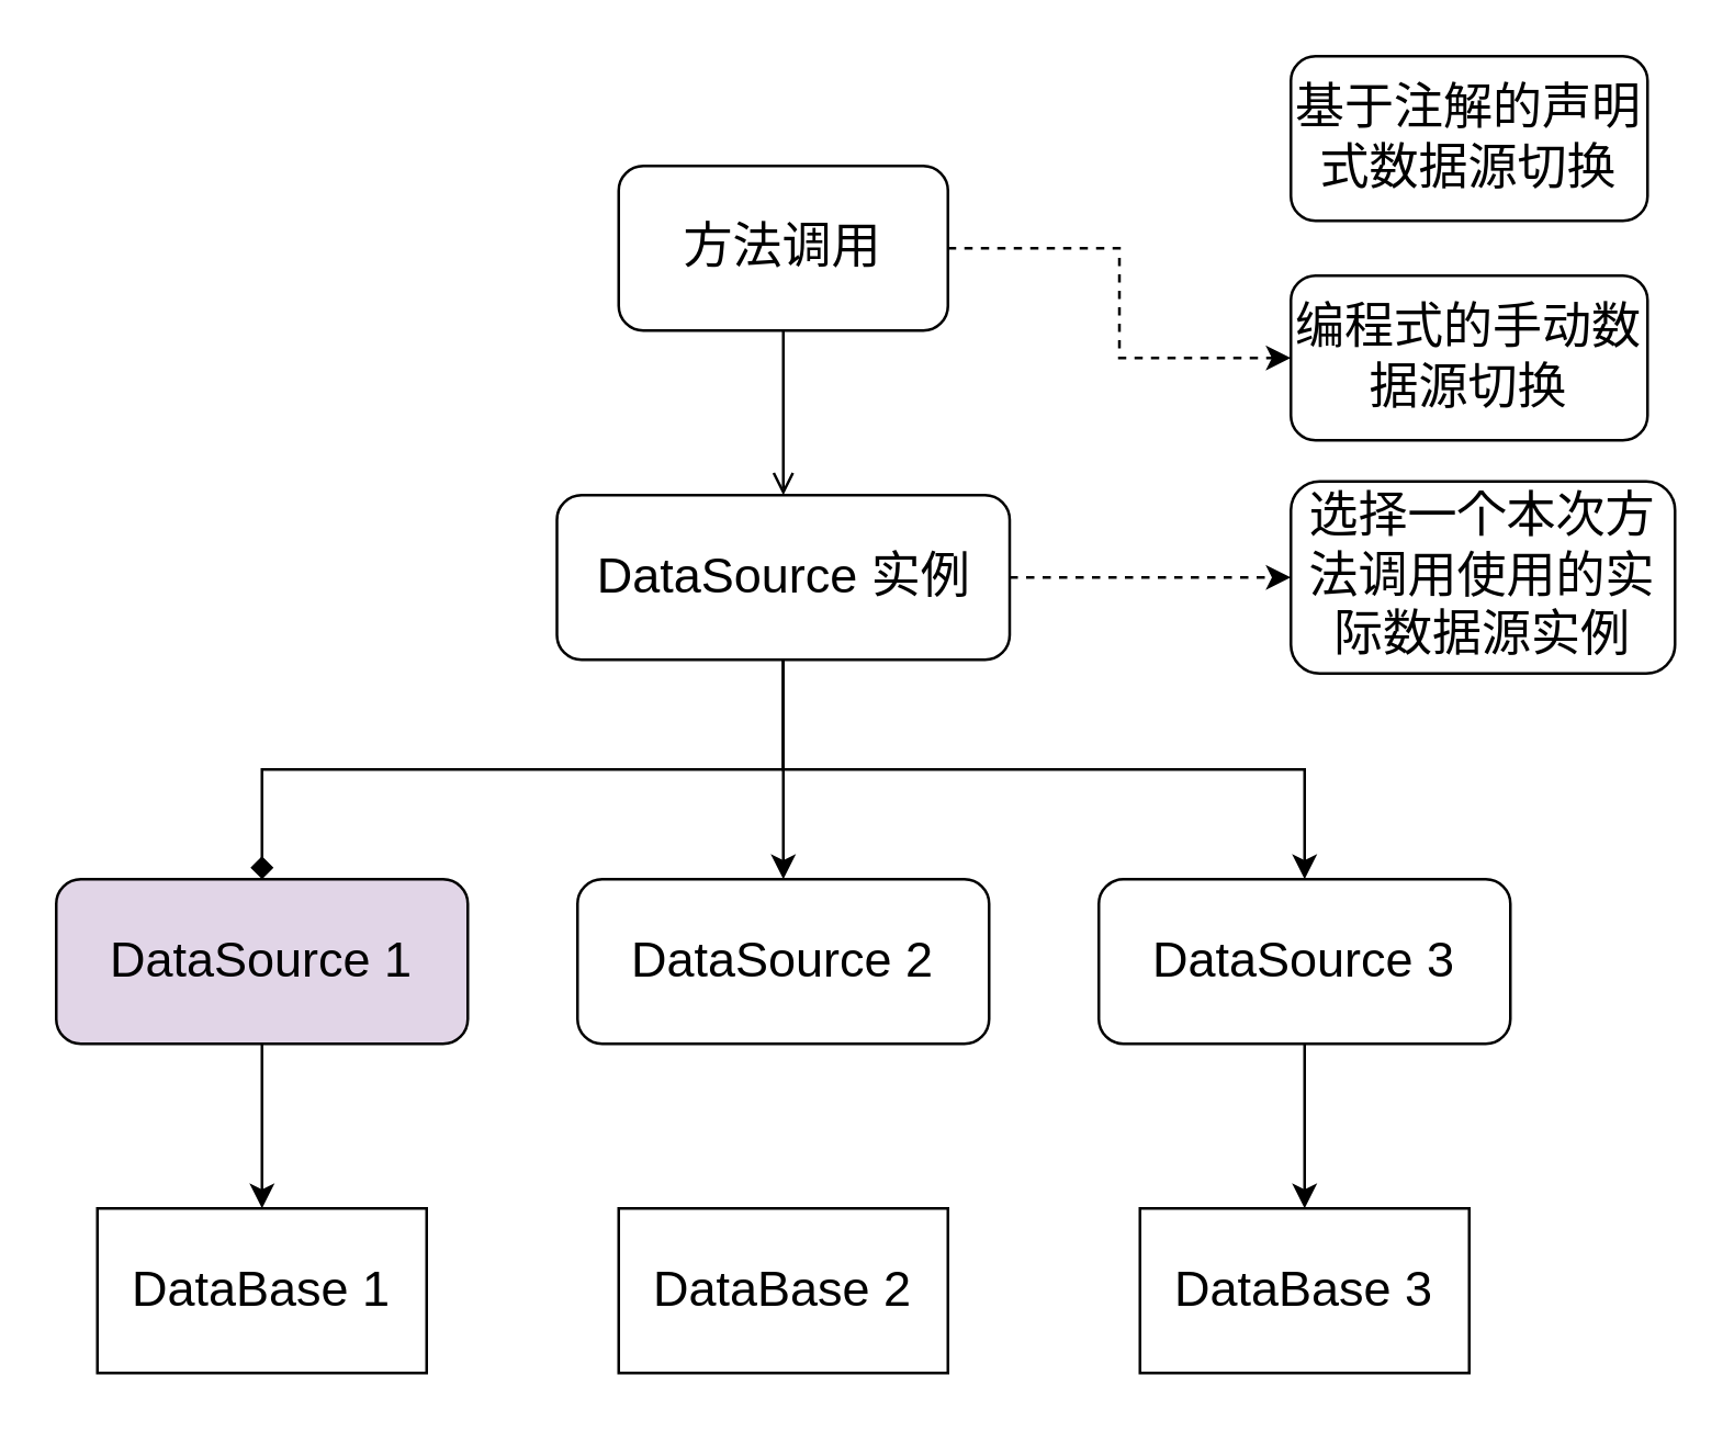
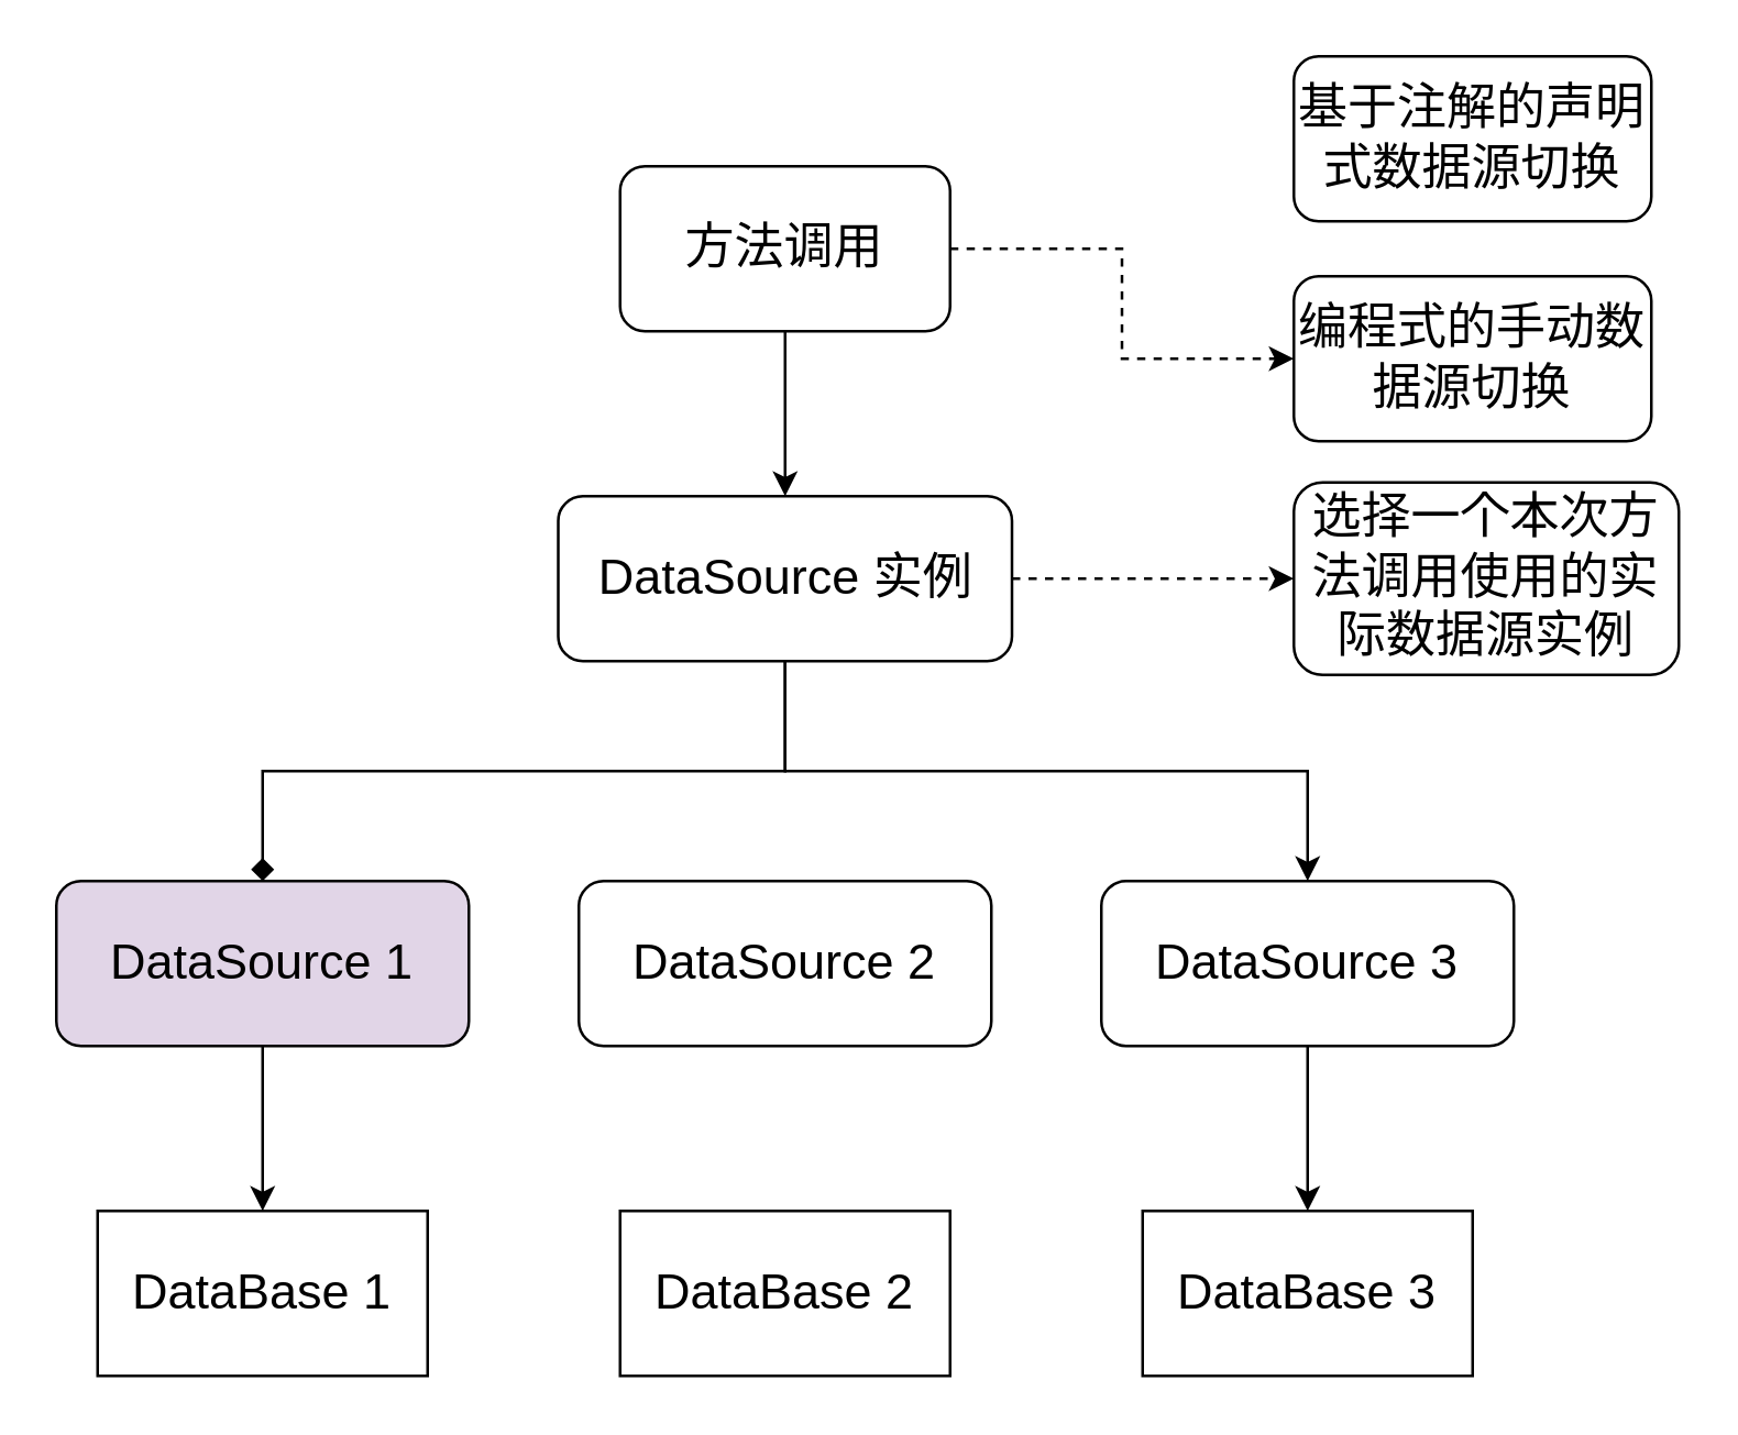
  <mxCell id="0" />
  <mxCell id="1" parent="0" />
  <mxCell id="2" style="edgeStyle=orthogonalEdgeStyle;rounded=0;orthogonalLoop=1;jettySize=auto;html=1;" edge="1" parent="1" source="3" target="17"><mxGeometry relative="1" as="geometry" /></mxCell>
  <mxCell id="3" value="&lt;font style=&quot;font-size: 18px;&quot;&gt;DataSource 1&lt;/font&gt;" style="rounded=1;whiteSpace=wrap;html=1;fillColor=#e1d5e7;" vertex="1" parent="1"><mxGeometry x="20" y="320" width="150" height="60" as="geometry" /></mxCell>
  <mxCell id="4" value="&lt;font style=&quot;font-size: 18px;&quot;&gt;DataSource 2&lt;/font&gt;" style="rounded=1;whiteSpace=wrap;html=1;" vertex="1" parent="1"><mxGeometry x="210" y="320" width="150" height="60" as="geometry" /></mxCell>
  <mxCell id="5" style="edgeStyle=orthogonalEdgeStyle;rounded=0;orthogonalLoop=1;jettySize=auto;html=1;entryX=0.5;entryY=0;entryDx=0;entryDy=0;" edge="1" parent="1" source="6" target="19"><mxGeometry relative="1" as="geometry" /></mxCell>
  <mxCell id="6" value="&lt;font style=&quot;font-size: 18px;&quot;&gt;DataSource 3&lt;/font&gt;" style="rounded=1;whiteSpace=wrap;html=1;" vertex="1" parent="1"><mxGeometry x="400" y="320" width="150" height="60" as="geometry" /></mxCell>
- <mxCell id="7" style="edgeStyle=orthogonalEdgeStyle;rounded=0;orthogonalLoop=1;jettySize=auto;html=1;entryX=0.5;entryY=0;entryDx=0;entryDy=0;" edge="1" parent="1" source="11" target="4"><mxGeometry relative="1" as="geometry" /></mxCell>
  <mxCell id="8" style="edgeStyle=orthogonalEdgeStyle;rounded=0;orthogonalLoop=1;jettySize=auto;html=1;entryX=0.5;entryY=0;entryDx=0;entryDy=0;exitX=0.5;exitY=1;exitDx=0;exitDy=0;endArrow=diamond;" edge="1" parent="1" source="11" target="3"><mxGeometry relative="1" as="geometry" /></mxCell>
  <mxCell id="9" style="edgeStyle=orthogonalEdgeStyle;rounded=0;orthogonalLoop=1;jettySize=auto;html=1;exitX=0.5;exitY=1;exitDx=0;exitDy=0;" edge="1" parent="1" source="11" target="6"><mxGeometry relative="1" as="geometry" /></mxCell>
  <mxCell id="10" style="edgeStyle=orthogonalEdgeStyle;rounded=0;orthogonalLoop=1;jettySize=auto;html=1;dashed=1;" edge="1" parent="1" source="11" target="20"><mxGeometry relative="1" as="geometry" /></mxCell>
  <mxCell id="11" value="&lt;font style=&quot;font-size: 18px;&quot;&gt;DataSource 实例&lt;/font&gt;" style="rounded=1;whiteSpace=wrap;html=1;" vertex="1" parent="1"><mxGeometry x="202.5" y="180" width="165" height="60" as="geometry" /></mxCell>
  <mxCell id="12" style="edgeStyle=orthogonalEdgeStyle;rounded=0;orthogonalLoop=1;jettySize=auto;html=1;entryX=0;entryY=0.5;entryDx=0;entryDy=0;dashed=1;" edge="1" parent="1" source="14" target="16"><mxGeometry relative="1" as="geometry" /></mxCell>
- <mxCell id="13" style="edgeStyle=orthogonalEdgeStyle;rounded=0;orthogonalLoop=1;jettySize=auto;html=1;endArrow=open;" edge="1" parent="1" source="14" target="11"><mxGeometry relative="1" as="geometry" /></mxCell>
+ <mxCell id="13" style="edgeStyle=orthogonalEdgeStyle;rounded=0;orthogonalLoop=1;jettySize=auto;html=1;" edge="1" parent="1" source="14" target="11"><mxGeometry relative="1" as="geometry" /></mxCell>
  <mxCell id="14" value="&lt;font style=&quot;font-size: 18px;&quot;&gt;方法调用&lt;/font&gt;" style="rounded=1;whiteSpace=wrap;html=1;" vertex="1" parent="1"><mxGeometry x="225" y="60" width="120" height="60" as="geometry" /></mxCell>
  <mxCell id="15" value="&lt;font style=&quot;font-size: 18px;&quot;&gt;基于注解的声明式数据源切换&lt;/font&gt;" style="whiteSpace=wrap;html=1;rounded=1;" vertex="1" parent="1"><mxGeometry x="470" y="20" width="130" height="60" as="geometry" /></mxCell>
  <mxCell id="16" value="&lt;font style=&quot;font-size: 18px;&quot;&gt;编程式的手动数据源切换&lt;/font&gt;" style="whiteSpace=wrap;html=1;rounded=1;" vertex="1" parent="1"><mxGeometry x="470" y="100" width="130" height="60" as="geometry" /></mxCell>
  <mxCell id="17" value="&lt;font style=&quot;font-size: 18px;&quot;&gt;DataBase 1&lt;/font&gt;" style="rounded=0;whiteSpace=wrap;html=1;" vertex="1" parent="1"><mxGeometry x="35" y="440" width="120" height="60" as="geometry" /></mxCell>
  <mxCell id="18" value="&lt;font style=&quot;font-size: 18px;&quot;&gt;DataBase 2&lt;/font&gt;" style="rounded=0;whiteSpace=wrap;html=1;" vertex="1" parent="1"><mxGeometry x="225" y="440" width="120" height="60" as="geometry" /></mxCell>
  <mxCell id="19" value="&lt;font style=&quot;font-size: 18px;&quot;&gt;DataBase 3&lt;/font&gt;" style="rounded=0;whiteSpace=wrap;html=1;" vertex="1" parent="1"><mxGeometry x="415" y="440" width="120" height="60" as="geometry" /></mxCell>
  <mxCell id="20" value="&lt;span style=&quot;font-size: 18px;&quot;&gt;选择一个本次方法调用使用的实际数据源实例&lt;/span&gt;" style="whiteSpace=wrap;html=1;rounded=1;" vertex="1" parent="1"><mxGeometry x="470" y="175" width="140" height="70" as="geometry" /></mxCell>
